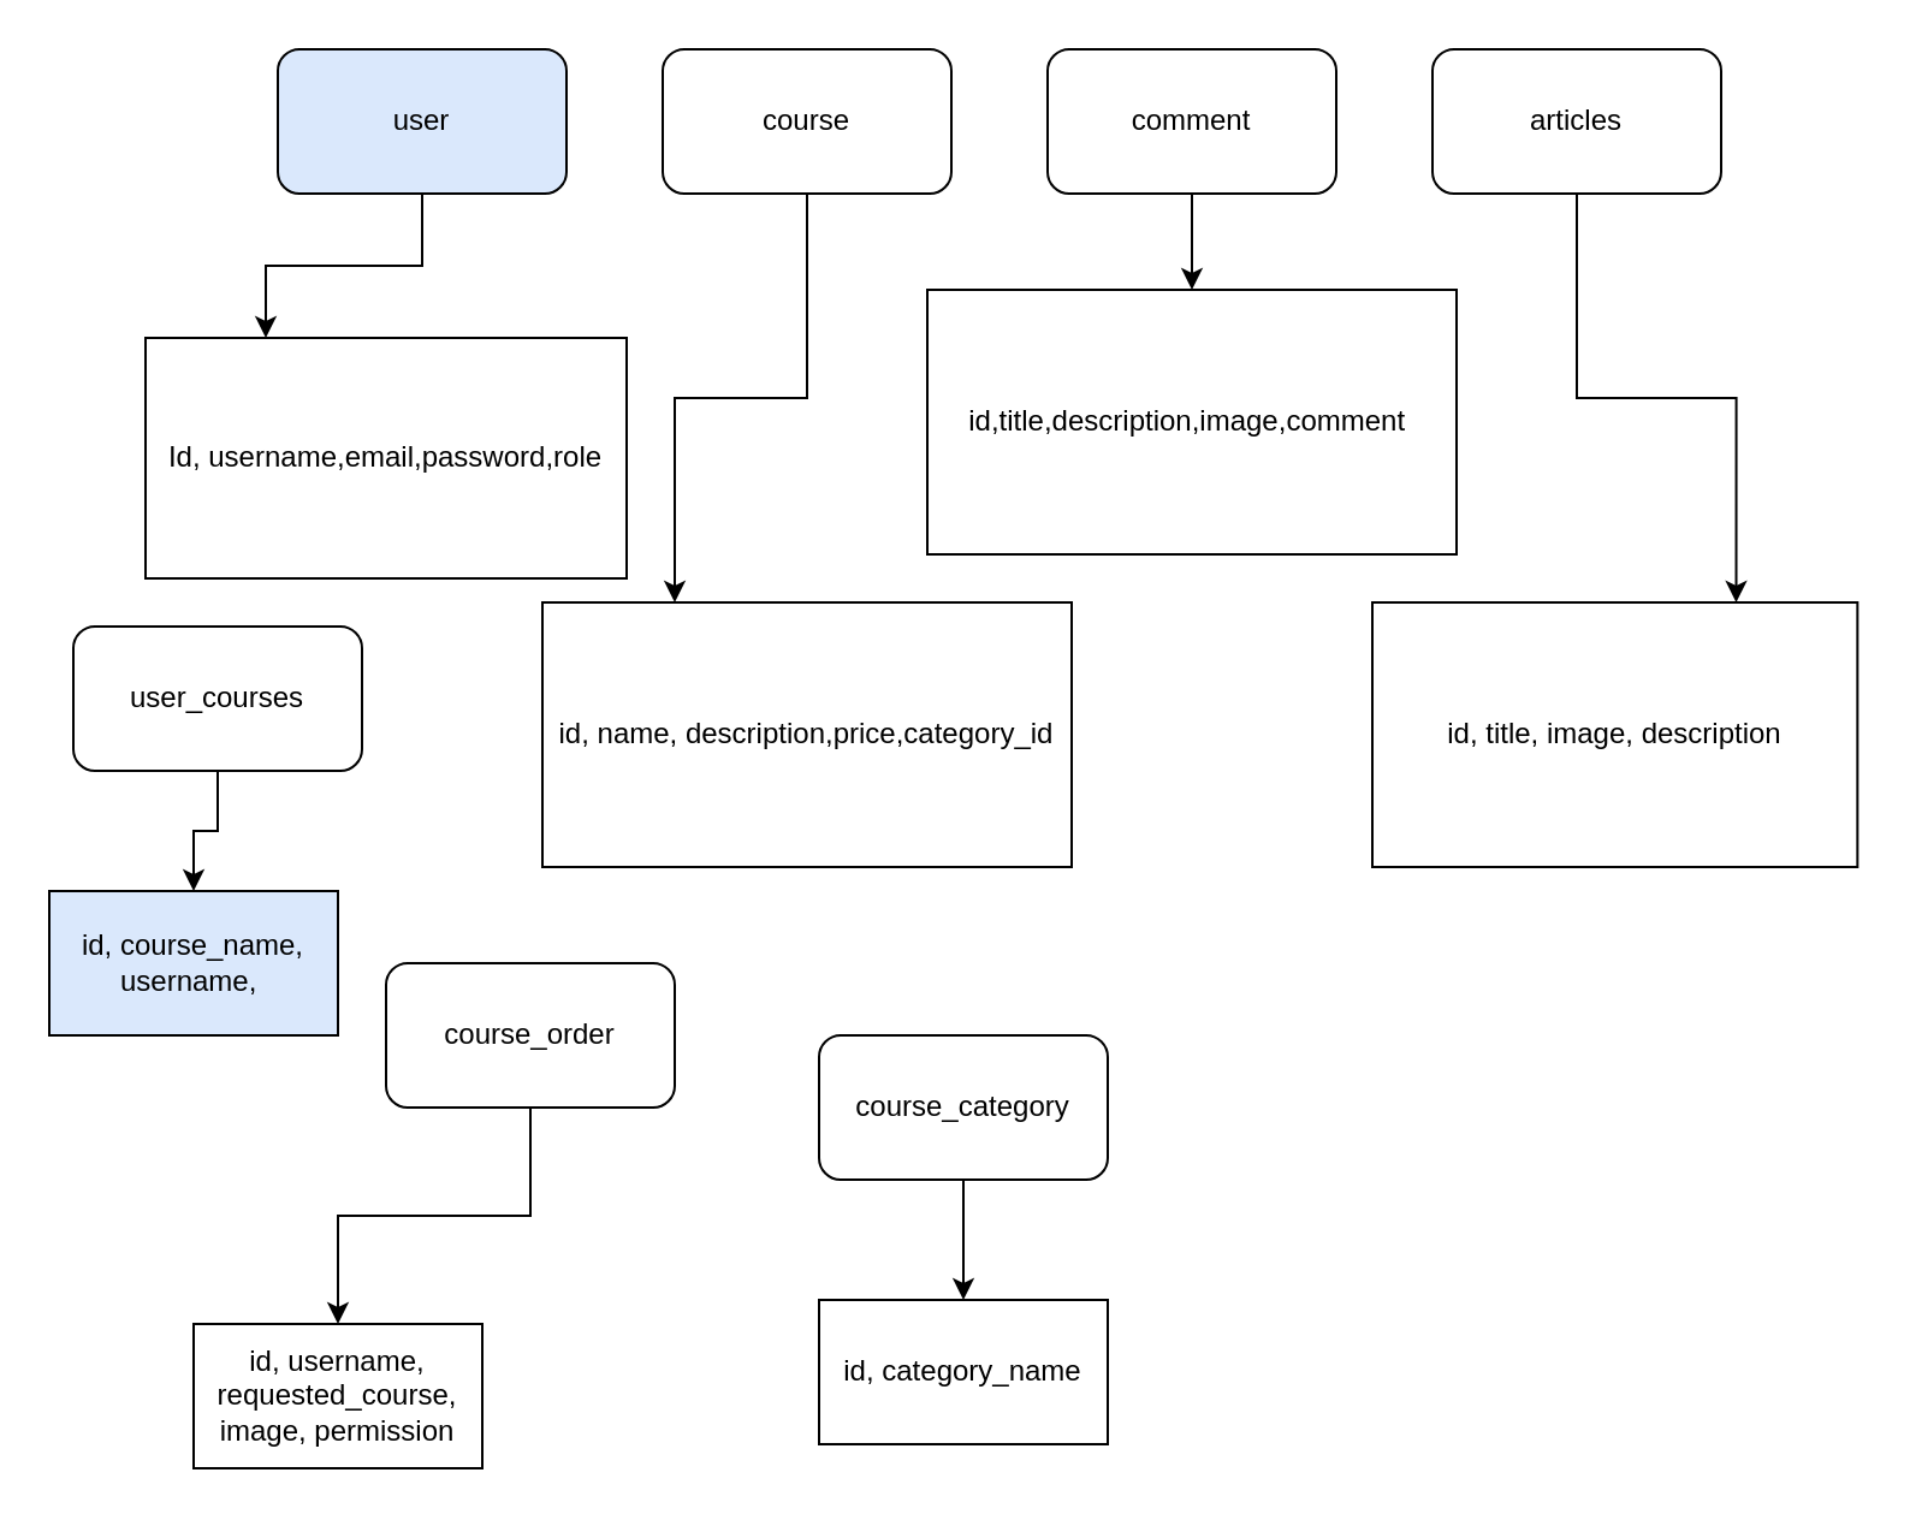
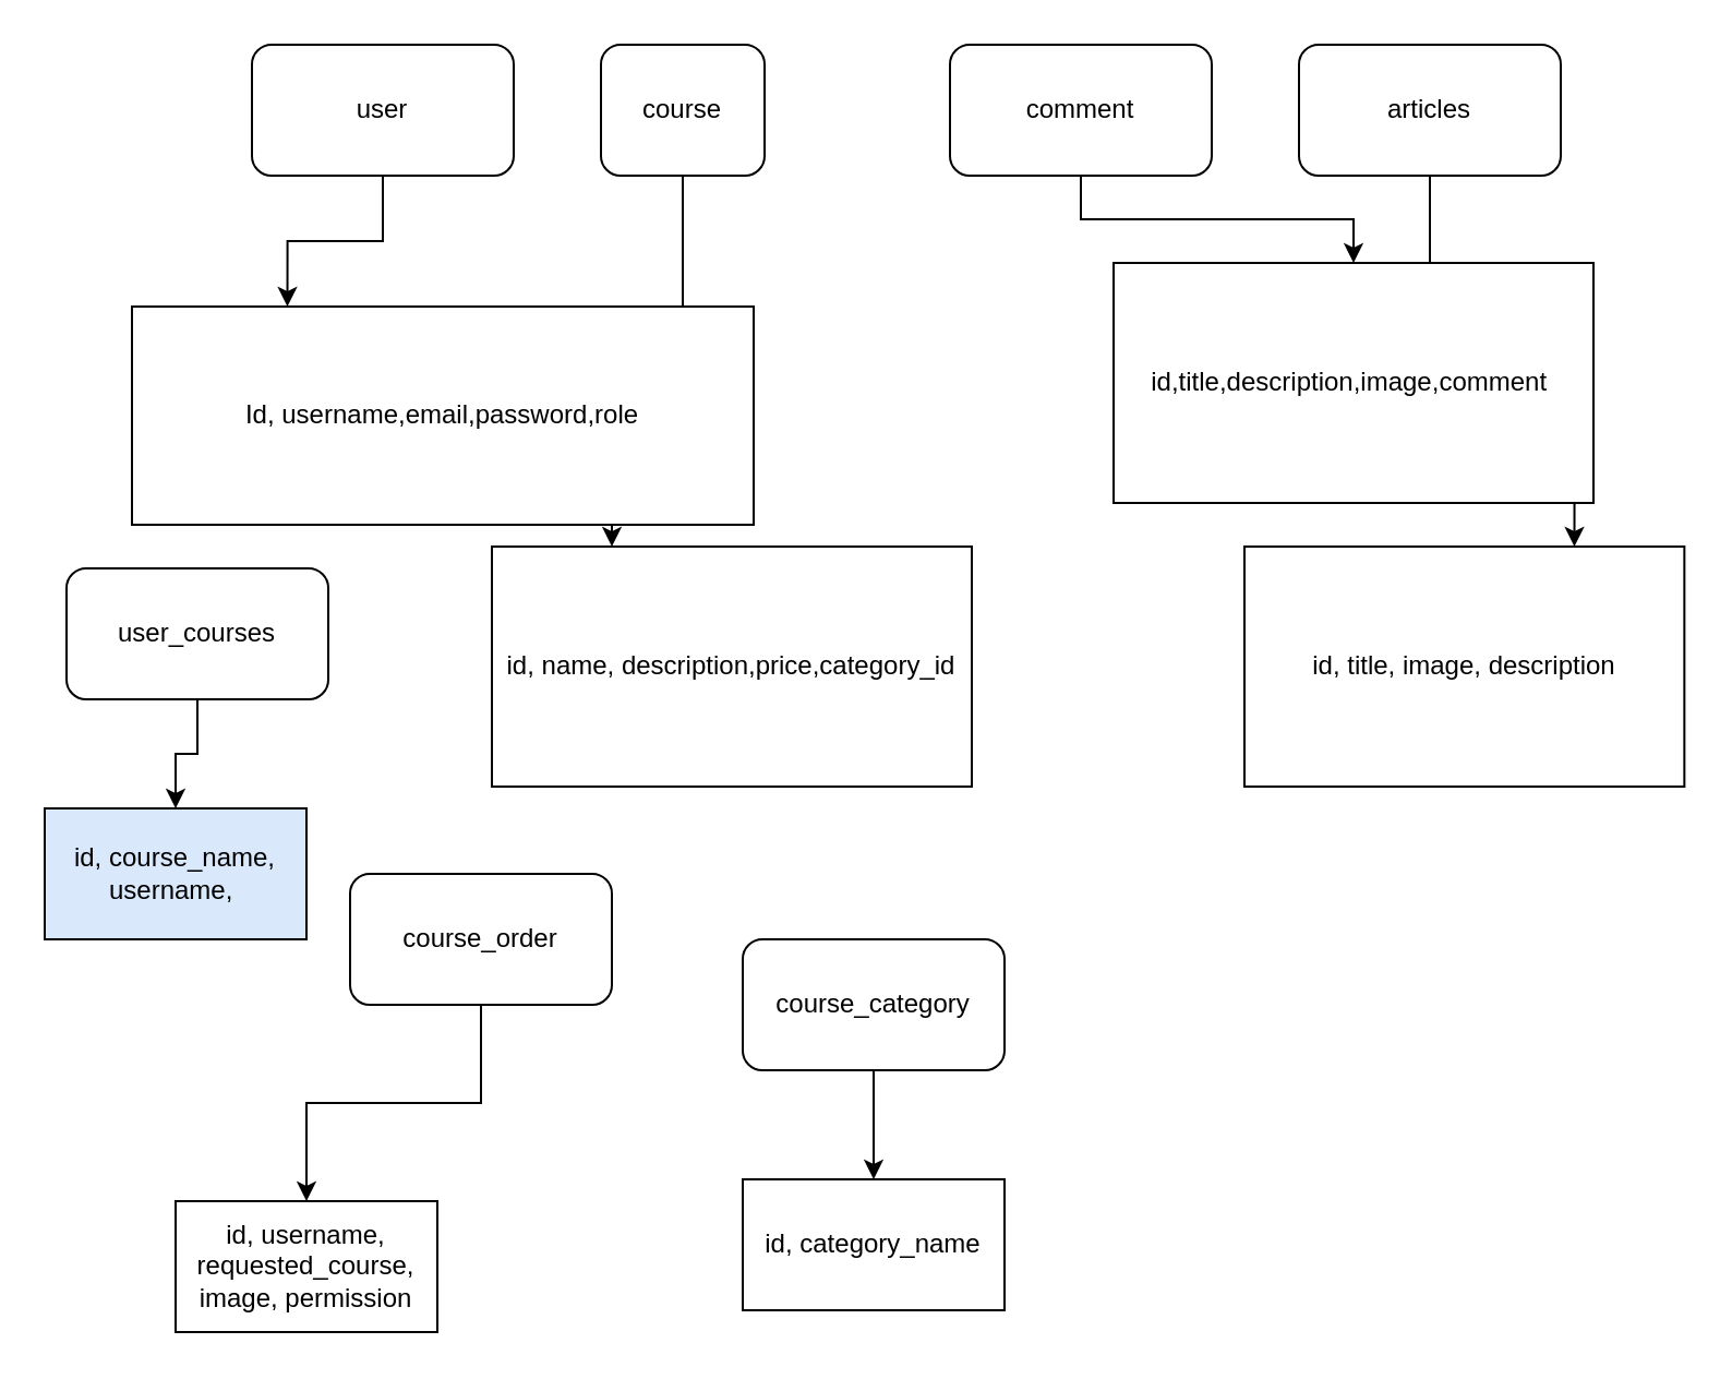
  <mxCell id="0" />
  <mxCell id="1" parent="0" />
  <mxCell id="2" style="edgeStyle=orthogonalEdgeStyle;rounded=0;orthogonalLoop=1;jettySize=auto;html=1;exitX=0.5;exitY=1;exitDx=0;exitDy=0;entryX=0.25;entryY=0;entryDx=0;entryDy=0;" parent="1" source="3" target="10" edge="1"><mxGeometry relative="1" as="geometry" /></mxCell>
- <mxCell id="3" value="user" style="rounded=1;whiteSpace=wrap;html=1;fillColor=#dae8fc;" parent="1" vertex="1"><mxGeometry x="115" y="20" width="120" height="60" as="geometry" /></mxCell>
+ <mxCell id="3" value="user" style="rounded=1;whiteSpace=wrap;html=1;" parent="1" vertex="1"><mxGeometry x="115" y="20" width="120" height="60" as="geometry" /></mxCell>
  <mxCell id="4" style="edgeStyle=orthogonalEdgeStyle;rounded=0;orthogonalLoop=1;jettySize=auto;html=1;exitX=0.5;exitY=1;exitDx=0;exitDy=0;entryX=0.25;entryY=0;entryDx=0;entryDy=0;" parent="1" source="5" target="11" edge="1"><mxGeometry relative="1" as="geometry" /></mxCell>
- <mxCell id="5" value="course" style="rounded=1;whiteSpace=wrap;html=1;" parent="1" vertex="1"><mxGeometry x="275" y="20" width="120" height="60" as="geometry" /></mxCell>
+ <mxCell id="5" value="course" style="rounded=1;whiteSpace=wrap;html=1;" parent="1" vertex="1"><mxGeometry x="275" y="20" width="75" height="60" as="geometry" /></mxCell>
  <mxCell id="6" style="edgeStyle=orthogonalEdgeStyle;rounded=0;orthogonalLoop=1;jettySize=auto;html=1;exitX=0.5;exitY=1;exitDx=0;exitDy=0;" parent="1" source="7" target="12" edge="1"><mxGeometry relative="1" as="geometry" /></mxCell>
  <mxCell id="7" value="comment" style="rounded=1;whiteSpace=wrap;html=1;" parent="1" vertex="1"><mxGeometry x="435" y="20" width="120" height="60" as="geometry" /></mxCell>
  <mxCell id="8" style="edgeStyle=orthogonalEdgeStyle;rounded=0;orthogonalLoop=1;jettySize=auto;html=1;exitX=0.5;exitY=1;exitDx=0;exitDy=0;entryX=0.75;entryY=0;entryDx=0;entryDy=0;" parent="1" source="9" target="13" edge="1"><mxGeometry relative="1" as="geometry" /></mxCell>
  <mxCell id="9" value="articles" style="rounded=1;whiteSpace=wrap;html=1;" parent="1" vertex="1"><mxGeometry x="595" y="20" width="120" height="60" as="geometry" /></mxCell>
- <mxCell id="10" value="Id, username,email,password,role" style="rounded=0;whiteSpace=wrap;html=1;" parent="1" vertex="1"><mxGeometry x="60" y="140" width="200" height="100" as="geometry" /></mxCell>
+ <mxCell id="10" value="Id, username,email,password,role" style="rounded=0;whiteSpace=wrap;html=1;" parent="1" vertex="1"><mxGeometry x="60" y="140" width="285" height="100" as="geometry" /></mxCell>
  <mxCell id="11" value="id, name, description,price,category_id" style="rounded=0;whiteSpace=wrap;html=1;" parent="1" vertex="1"><mxGeometry x="225" y="250" width="220" height="110" as="geometry" /></mxCell>
- <mxCell id="12" value="id,title,description,image,comment&amp;nbsp;" style="rounded=0;whiteSpace=wrap;html=1;" parent="1" vertex="1"><mxGeometry x="385" y="120" width="220" height="110" as="geometry" /></mxCell>
+ <mxCell id="12" value="id,title,description,image,comment&amp;nbsp;" style="rounded=0;whiteSpace=wrap;html=1;" parent="1" vertex="1"><mxGeometry x="510" y="120" width="220" height="110" as="geometry" /></mxCell>
  <mxCell id="13" value="id, title, image, description" style="rounded=0;whiteSpace=wrap;html=1;" parent="1" vertex="1"><mxGeometry x="570" y="250" width="201.67" height="110" as="geometry" /></mxCell>
  <mxCell id="14" style="edgeStyle=orthogonalEdgeStyle;rounded=0;orthogonalLoop=1;jettySize=auto;html=1;exitX=0.5;exitY=1;exitDx=0;exitDy=0;" parent="1" source="15" target="16" edge="1"><mxGeometry relative="1" as="geometry"><mxPoint x="400" y="540" as="targetPoint" /></mxGeometry></mxCell>
  <mxCell id="15" value="course_category" style="rounded=1;whiteSpace=wrap;html=1;" parent="1" vertex="1"><mxGeometry x="340" y="430" width="120" height="60" as="geometry" /></mxCell>
  <mxCell id="16" value="id, category_name" style="rounded=0;whiteSpace=wrap;html=1;" parent="1" vertex="1"><mxGeometry x="340" y="540" width="120" height="60" as="geometry" /></mxCell>
  <mxCell id="17" style="edgeStyle=orthogonalEdgeStyle;rounded=0;orthogonalLoop=1;jettySize=auto;html=1;exitX=0.5;exitY=1;exitDx=0;exitDy=0;" edge="1" parent="1" source="18" target="19"><mxGeometry relative="1" as="geometry"><mxPoint x="80" y="400" as="targetPoint" /></mxGeometry></mxCell>
  <mxCell id="18" value="user_courses" style="rounded=1;whiteSpace=wrap;html=1;" vertex="1" parent="1"><mxGeometry x="30" y="260" width="120" height="60" as="geometry" /></mxCell>
  <mxCell id="19" value="id, course_name, username,&amp;nbsp;" style="rounded=0;whiteSpace=wrap;html=1;fillColor=#dae8fc;" vertex="1" parent="1"><mxGeometry x="20" y="370" width="120" height="60" as="geometry" /></mxCell>
  <mxCell id="20" style="edgeStyle=orthogonalEdgeStyle;rounded=0;orthogonalLoop=1;jettySize=auto;html=1;exitX=0.5;exitY=1;exitDx=0;exitDy=0;" edge="1" parent="1" source="21" target="22"><mxGeometry relative="1" as="geometry"><mxPoint x="140" y="580" as="targetPoint" /></mxGeometry></mxCell>
  <mxCell id="21" value="course_order" style="rounded=1;whiteSpace=wrap;html=1;" vertex="1" parent="1"><mxGeometry x="160" y="400" width="120" height="60" as="geometry" /></mxCell>
  <mxCell id="22" value="id, username, requested_course, image, permission" style="rounded=0;whiteSpace=wrap;html=1;" vertex="1" parent="1"><mxGeometry x="80" y="550" width="120" height="60" as="geometry" /></mxCell>
